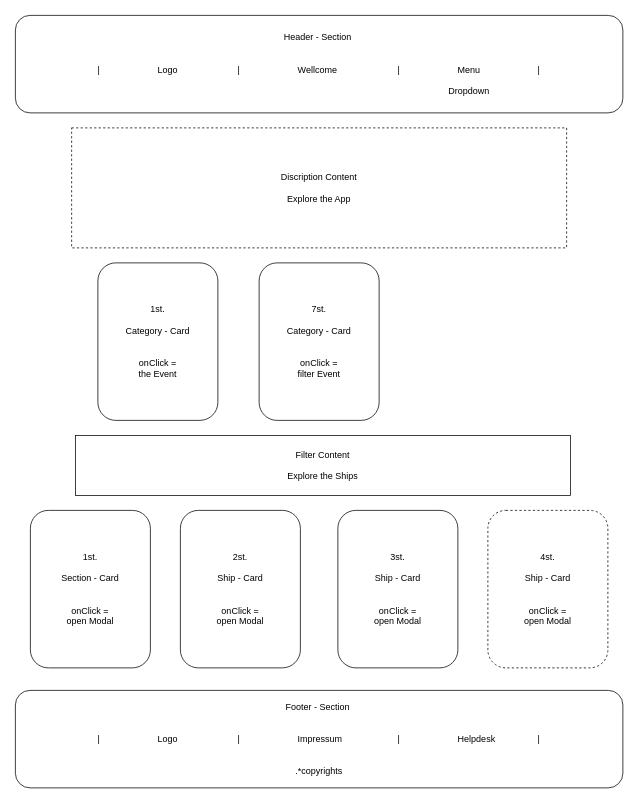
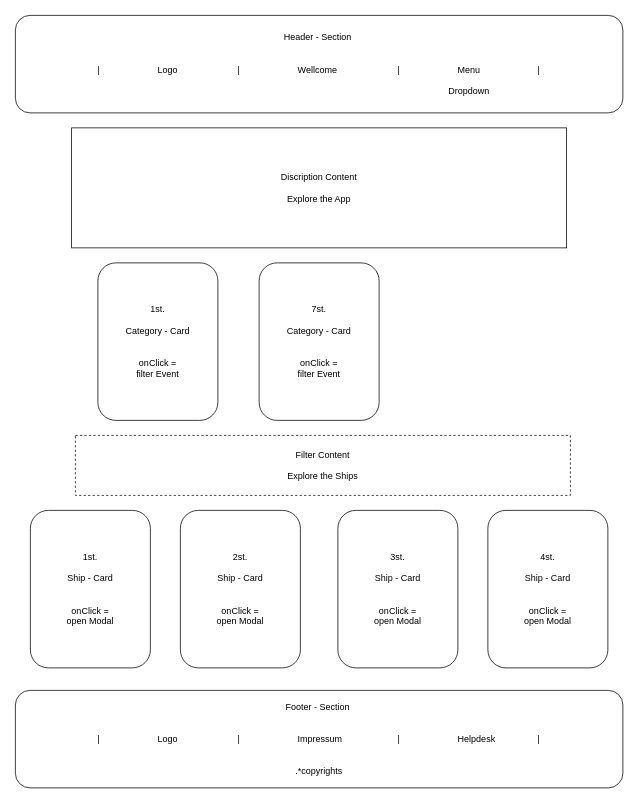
  <mxCell id="0" />
  <mxCell id="1" parent="0" />
  <mxCell id="2" value="Header - Section&amp;nbsp;&lt;div&gt;&lt;br&gt;&lt;/div&gt;&lt;div&gt;&lt;br&gt;&lt;/div&gt;&lt;div&gt;|&lt;span style=&quot;white-space: pre;&quot;&gt;&#09;&lt;/span&gt;&lt;span style=&quot;white-space: pre;&quot;&gt;&#09;&lt;/span&gt;&lt;span style=&quot;white-space: pre;&quot;&gt;&#09;&lt;/span&gt;Logo&lt;span style=&quot;white-space: pre;&quot;&gt;&#09;&lt;span style=&quot;white-space: pre;&quot;&gt;&#09;&lt;span style=&quot;white-space: pre;&quot;&gt;&#09;&lt;/span&gt;&lt;/span&gt;&lt;/span&gt;|&lt;span style=&quot;white-space: pre;&quot;&gt;&#09;&lt;/span&gt;&lt;span style=&quot;white-space: pre;&quot;&gt;&#09;&lt;/span&gt;&lt;span style=&quot;white-space: pre;&quot;&gt;&#09;&lt;/span&gt;Wellcome&lt;span style=&quot;white-space: pre;&quot;&gt;&#09;&lt;span style=&quot;white-space: pre;&quot;&gt;&#09;&lt;/span&gt;&lt;span style=&quot;white-space: pre;&quot;&gt;&#09;&lt;/span&gt;&lt;/span&gt;|&lt;span style=&quot;white-space: pre;&quot;&gt;&#09;&lt;/span&gt;&lt;span style=&quot;white-space: pre;&quot;&gt;&#09;&lt;/span&gt;&lt;span style=&quot;white-space: pre;&quot;&gt;&#09;&lt;/span&gt;Menu&lt;span style=&quot;white-space: pre;&quot;&gt;&#09;&lt;/span&gt;&lt;span style=&quot;white-space: pre;&quot;&gt;&#09;&lt;/span&gt;&lt;span style=&quot;white-space: pre;&quot;&gt;&#09;&lt;/span&gt;|&lt;/div&gt;&lt;div&gt;&lt;br&gt;&lt;/div&gt;&lt;div&gt;&lt;span style=&quot;white-space: pre;&quot;&gt;&#09;&lt;/span&gt;&lt;span style=&quot;white-space: pre;&quot;&gt;&#09;&lt;/span&gt;&lt;span style=&quot;white-space: pre;&quot;&gt;&#09;&lt;/span&gt;&lt;span style=&quot;white-space: pre;&quot;&gt;&#09;&lt;/span&gt;&lt;span style=&quot;white-space: pre;&quot;&gt;&#09;&lt;/span&gt;&lt;span style=&quot;white-space: pre;&quot;&gt;&#09;&lt;/span&gt;&lt;span style=&quot;white-space: pre;&quot;&gt;&#09;&lt;/span&gt;&lt;span style=&quot;white-space: pre;&quot;&gt;&#09;&lt;/span&gt;&lt;span style=&quot;white-space: pre;&quot;&gt;&#09;&lt;/span&gt;&lt;span style=&quot;white-space: pre;&quot;&gt;&#09;&lt;/span&gt;&lt;span style=&quot;white-space: pre;&quot;&gt;&#09;&lt;/span&gt;&lt;span style=&quot;white-space: pre;&quot;&gt;&#09;&lt;/span&gt;&lt;span style=&quot;white-space: pre;&quot;&gt;&#09;&lt;span style=&quot;white-space: pre;&quot;&gt;&#09;&lt;/span&gt;&lt;span style=&quot;white-space: pre;&quot;&gt;&#09;&lt;/span&gt;&lt;/span&gt;Dropdown&lt;br&gt;&lt;/div&gt;" style="rounded=1;whiteSpace=wrap;html=1;" parent="1" vertex="1"><mxGeometry x="20" y="20" width="810" height="130" as="geometry" /></mxCell>
  <mxCell id="3" value="Footer - Section&amp;nbsp;&lt;div&gt;&lt;br&gt;&lt;/div&gt;&lt;div&gt;&lt;br&gt;&lt;/div&gt;&lt;div&gt;|&lt;span style=&quot;white-space: pre;&quot;&gt;&#09;&lt;/span&gt;&lt;span style=&quot;white-space: pre;&quot;&gt;&#09;&lt;/span&gt;&lt;span style=&quot;white-space: pre;&quot;&gt;&#09;&lt;/span&gt;Logo&lt;span style=&quot;white-space: pre;&quot;&gt;&#09;&lt;span style=&quot;white-space: pre;&quot;&gt;&#09;&lt;span style=&quot;white-space: pre;&quot;&gt;&#09;&lt;/span&gt;&lt;/span&gt;&lt;/span&gt;|&lt;span style=&quot;white-space: pre;&quot;&gt;&#09;&lt;/span&gt;&lt;span style=&quot;white-space: pre;&quot;&gt;&#09;&lt;/span&gt;&lt;span style=&quot;white-space: pre;&quot;&gt;&#09;&lt;/span&gt;Impressum&lt;span style=&quot;white-space: pre;&quot;&gt;&#09;&lt;span style=&quot;white-space: pre;&quot;&gt;&#09;&lt;/span&gt;&lt;span style=&quot;white-space: pre;&quot;&gt;&#09;&lt;/span&gt;&lt;/span&gt;|&lt;span style=&quot;white-space: pre;&quot;&gt;&#09;&lt;/span&gt;&lt;span style=&quot;white-space: pre;&quot;&gt;&#09;&lt;/span&gt;&lt;span style=&quot;white-space: pre;&quot;&gt;&#09;&lt;/span&gt;Helpdesk&lt;span style=&quot;white-space: pre;&quot;&gt;&#09;&lt;/span&gt;&lt;span style=&quot;white-space: pre;&quot;&gt;&#09;&lt;/span&gt;&lt;span style=&quot;white-space: pre;&quot;&gt;&#09;&lt;/span&gt;|&lt;/div&gt;&lt;div&gt;&lt;br&gt;&lt;/div&gt;&lt;div&gt;&lt;br&gt;&lt;/div&gt;&lt;div&gt;.*copyrights&lt;/div&gt;" style="rounded=1;whiteSpace=wrap;html=1;" parent="1" vertex="1"><mxGeometry x="20" y="920" width="810" height="130" as="geometry" /></mxCell>
- <mxCell id="4" value="&lt;div&gt;1st.&lt;/div&gt;&lt;div&gt;&lt;br&gt;&lt;/div&gt;Category - Card&lt;div&gt;&lt;br&gt;&lt;/div&gt;&lt;div&gt;&lt;br&gt;&lt;/div&gt;&lt;div&gt;onClick =&lt;/div&gt;&lt;div&gt;the Event&lt;/div&gt;" style="rounded=1;whiteSpace=wrap;html=1;" parent="1" vertex="1"><mxGeometry x="130" y="350" width="160" height="210" as="geometry" /></mxCell>
+ <mxCell id="4" value="&lt;div&gt;1st.&lt;/div&gt;&lt;div&gt;&lt;br&gt;&lt;/div&gt;Category - Card&lt;div&gt;&lt;br&gt;&lt;/div&gt;&lt;div&gt;&lt;br&gt;&lt;/div&gt;&lt;div&gt;onClick =&lt;/div&gt;&lt;div&gt;filter Event&lt;/div&gt;" style="rounded=1;whiteSpace=wrap;html=1;" parent="1" vertex="1"><mxGeometry x="130" y="350" width="160" height="210" as="geometry" /></mxCell>
  <mxCell id="5" value="&lt;div&gt;7st.&lt;/div&gt;&lt;div&gt;&lt;br&gt;&lt;/div&gt;Category - Card&lt;div&gt;&lt;br&gt;&lt;/div&gt;&lt;div&gt;&lt;br&gt;&lt;/div&gt;&lt;div&gt;onClick =&lt;/div&gt;&lt;div&gt;filter Event&lt;/div&gt;" style="rounded=1;whiteSpace=wrap;html=1;" parent="1" vertex="1"><mxGeometry x="345" y="350" width="160" height="210" as="geometry" /></mxCell>
- <mxCell id="6" value="Discription Content&lt;div&gt;&lt;br&gt;&lt;div&gt;Explore the App&lt;/div&gt;&lt;/div&gt;" style="rounded=0;whiteSpace=wrap;html=1;dashed=1;" parent="1" vertex="1"><mxGeometry x="95" y="170" width="660" height="160" as="geometry" /></mxCell>
- <mxCell id="7" value="Filter Content&lt;div&gt;&lt;br&gt;&lt;div&gt;Explore the Ships&lt;/div&gt;&lt;/div&gt;" style="rounded=0;whiteSpace=wrap;html=1;" parent="1" vertex="1"><mxGeometry x="100" y="580" width="660" height="80" as="geometry" /></mxCell>
- <mxCell id="8" value="&lt;div&gt;1st.&lt;/div&gt;&lt;div&gt;&lt;br&gt;&lt;/div&gt;Section - Card&lt;div&gt;&lt;br&gt;&lt;/div&gt;&lt;div&gt;&lt;br&gt;&lt;/div&gt;&lt;div&gt;onClick =&lt;/div&gt;&lt;div&gt;open Modal&lt;/div&gt;" style="rounded=1;whiteSpace=wrap;html=1;" parent="1" vertex="1"><mxGeometry x="40" y="680" width="160" height="210" as="geometry" /></mxCell>
+ <mxCell id="6" value="Discription Content&lt;div&gt;&lt;br&gt;&lt;div&gt;Explore the App&lt;/div&gt;&lt;/div&gt;" style="rounded=0;whiteSpace=wrap;html=1;" parent="1" vertex="1"><mxGeometry x="95" y="170" width="660" height="160" as="geometry" /></mxCell>
+ <mxCell id="7" value="Filter Content&lt;div&gt;&lt;br&gt;&lt;div&gt;Explore the Ships&lt;/div&gt;&lt;/div&gt;" style="rounded=0;whiteSpace=wrap;html=1;dashed=1;" parent="1" vertex="1"><mxGeometry x="100" y="580" width="660" height="80" as="geometry" /></mxCell>
+ <mxCell id="8" value="&lt;div&gt;1st.&lt;/div&gt;&lt;div&gt;&lt;br&gt;&lt;/div&gt;Ship - Card&lt;div&gt;&lt;br&gt;&lt;/div&gt;&lt;div&gt;&lt;br&gt;&lt;/div&gt;&lt;div&gt;onClick =&lt;/div&gt;&lt;div&gt;open Modal&lt;/div&gt;" style="rounded=1;whiteSpace=wrap;html=1;" parent="1" vertex="1"><mxGeometry x="40" y="680" width="160" height="210" as="geometry" /></mxCell>
  <mxCell id="9" value="&lt;div&gt;2st.&lt;/div&gt;&lt;div&gt;&lt;br&gt;&lt;/div&gt;Ship - Card&lt;div&gt;&lt;br&gt;&lt;/div&gt;&lt;div&gt;&lt;br&gt;&lt;/div&gt;&lt;div&gt;onClick =&lt;/div&gt;&lt;div&gt;open Modal&lt;/div&gt;" style="rounded=1;whiteSpace=wrap;html=1;" parent="1" vertex="1"><mxGeometry x="240" y="680" width="160" height="210" as="geometry" /></mxCell>
  <mxCell id="10" value="&lt;div&gt;3st.&lt;/div&gt;&lt;div&gt;&lt;br&gt;&lt;/div&gt;Ship - Card&lt;div&gt;&lt;br&gt;&lt;/div&gt;&lt;div&gt;&lt;br&gt;&lt;/div&gt;&lt;div&gt;onClick =&lt;/div&gt;&lt;div&gt;open Modal&lt;/div&gt;" style="rounded=1;whiteSpace=wrap;html=1;" parent="1" vertex="1"><mxGeometry x="450" y="680" width="160" height="210" as="geometry" /></mxCell>
- <mxCell id="11" value="&lt;div&gt;4st.&lt;/div&gt;&lt;div&gt;&lt;br&gt;&lt;/div&gt;Ship - Card&lt;div&gt;&lt;br&gt;&lt;/div&gt;&lt;div&gt;&lt;br&gt;&lt;/div&gt;&lt;div&gt;onClick =&lt;/div&gt;&lt;div&gt;open Modal&lt;/div&gt;" style="rounded=1;whiteSpace=wrap;html=1;dashed=1;" parent="1" vertex="1"><mxGeometry x="650" y="680" width="160" height="210" as="geometry" /></mxCell>
+ <mxCell id="11" value="&lt;div&gt;4st.&lt;/div&gt;&lt;div&gt;&lt;br&gt;&lt;/div&gt;Ship - Card&lt;div&gt;&lt;br&gt;&lt;/div&gt;&lt;div&gt;&lt;br&gt;&lt;/div&gt;&lt;div&gt;onClick =&lt;/div&gt;&lt;div&gt;open Modal&lt;/div&gt;" style="rounded=1;whiteSpace=wrap;html=1;" parent="1" vertex="1"><mxGeometry x="650" y="680" width="160" height="210" as="geometry" /></mxCell>
